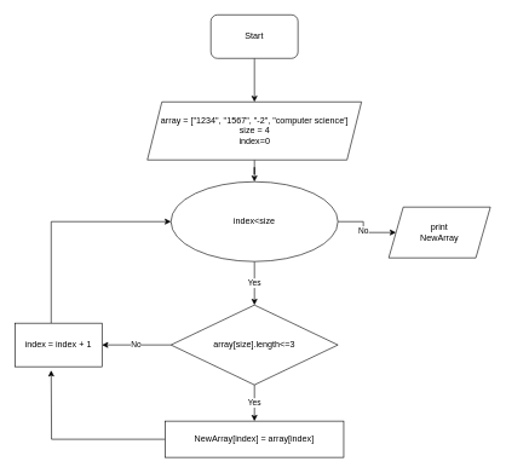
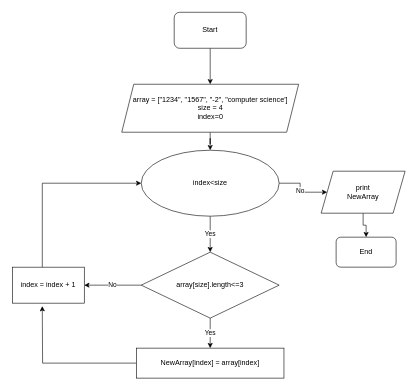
  <mxCell id="0" />
  <mxCell id="1" parent="0" />
  <mxCell id="2" value="" style="edgeStyle=orthogonalEdgeStyle;rounded=0;orthogonalLoop=1;jettySize=auto;html=1;" edge="1" parent="1" source="3" target="5"><mxGeometry relative="1" as="geometry" /></mxCell>
  <mxCell id="3" value="Start" style="rounded=1;whiteSpace=wrap;html=1;" vertex="1" parent="1"><mxGeometry x="290" y="20" width="120" height="60" as="geometry" /></mxCell>
  <mxCell id="4" value="" style="edgeStyle=orthogonalEdgeStyle;rounded=0;orthogonalLoop=1;jettySize=auto;html=1;" edge="1" parent="1" source="5" target="8"><mxGeometry relative="1" as="geometry" /></mxCell>
  <mxCell id="5" value="array = [&quot;1234&quot;, &quot;1567&quot;, &quot;-2&quot;, &quot;computer science']&lt;br&gt;size = 4&lt;br&gt;index=0" style="shape=parallelogram;perimeter=parallelogramPerimeter;whiteSpace=wrap;html=1;fixedSize=1;" vertex="1" parent="1"><mxGeometry x="202.5" y="140" width="295" height="80" as="geometry" /></mxCell>
  <mxCell id="6" value="Yes" style="edgeStyle=orthogonalEdgeStyle;rounded=0;orthogonalLoop=1;jettySize=auto;html=1;" edge="1" parent="1" source="8" target="11"><mxGeometry relative="1" as="geometry" /></mxCell>
  <mxCell id="7" value="No" style="edgeStyle=orthogonalEdgeStyle;rounded=0;orthogonalLoop=1;jettySize=auto;html=1;" edge="1" parent="1" source="8" target="17"><mxGeometry relative="1" as="geometry" /></mxCell>
  <mxCell id="8" value="index&amp;lt;size" style="ellipse;whiteSpace=wrap;html=1;" vertex="1" parent="1"><mxGeometry x="235" y="250" width="230" height="110" as="geometry" /></mxCell>
  <mxCell id="9" value="Yes" style="edgeStyle=orthogonalEdgeStyle;rounded=0;orthogonalLoop=1;jettySize=auto;html=1;" edge="1" parent="1" source="11" target="13"><mxGeometry relative="1" as="geometry" /></mxCell>
  <mxCell id="10" value="No" style="edgeStyle=orthogonalEdgeStyle;rounded=0;orthogonalLoop=1;jettySize=auto;html=1;" edge="1" parent="1" source="11" target="15"><mxGeometry relative="1" as="geometry" /></mxCell>
  <mxCell id="11" value="array[size].length&amp;lt;=3" style="rhombus;whiteSpace=wrap;html=1;" vertex="1" parent="1"><mxGeometry x="235" y="420" width="230" height="110" as="geometry" /></mxCell>
  <mxCell id="12" style="edgeStyle=orthogonalEdgeStyle;rounded=0;orthogonalLoop=1;jettySize=auto;html=1;" edge="1" parent="1" source="13"><mxGeometry relative="1" as="geometry"><mxPoint x="70" y="510" as="targetPoint" /></mxGeometry></mxCell>
  <mxCell id="13" value="NewArray[index] = array[index]" style="rounded=0;whiteSpace=wrap;html=1;" vertex="1" parent="1"><mxGeometry x="227" y="580" width="246" height="50" as="geometry" /></mxCell>
  <mxCell id="14" style="edgeStyle=orthogonalEdgeStyle;rounded=0;orthogonalLoop=1;jettySize=auto;html=1;entryX=0;entryY=0.5;entryDx=0;entryDy=0;" edge="1" parent="1" source="15" target="8"><mxGeometry relative="1" as="geometry"><Array as="points"><mxPoint x="70" y="305" /></Array></mxGeometry></mxCell>
  <mxCell id="15" value="index = index + 1" style="rounded=0;whiteSpace=wrap;html=1;" vertex="1" parent="1"><mxGeometry x="20" y="445" width="120" height="60" as="geometry" /></mxCell>
+ <mxCell id="16" value="" style="edgeStyle=orthogonalEdgeStyle;rounded=0;orthogonalLoop=1;jettySize=auto;html=1;" edge="1" parent="1" source="17" target="18"><mxGeometry relative="1" as="geometry" /></mxCell>
  <mxCell id="17" value="print&lt;br&gt;NewArray" style="shape=parallelogram;perimeter=parallelogramPerimeter;whiteSpace=wrap;html=1;fixedSize=1;" vertex="1" parent="1"><mxGeometry x="535" y="285" width="140" height="70" as="geometry" /></mxCell>
+ <mxCell id="18" value="End" style="rounded=1;whiteSpace=wrap;html=1;" vertex="1" parent="1"><mxGeometry x="560" y="395" width="100" height="50" as="geometry" /></mxCell>
